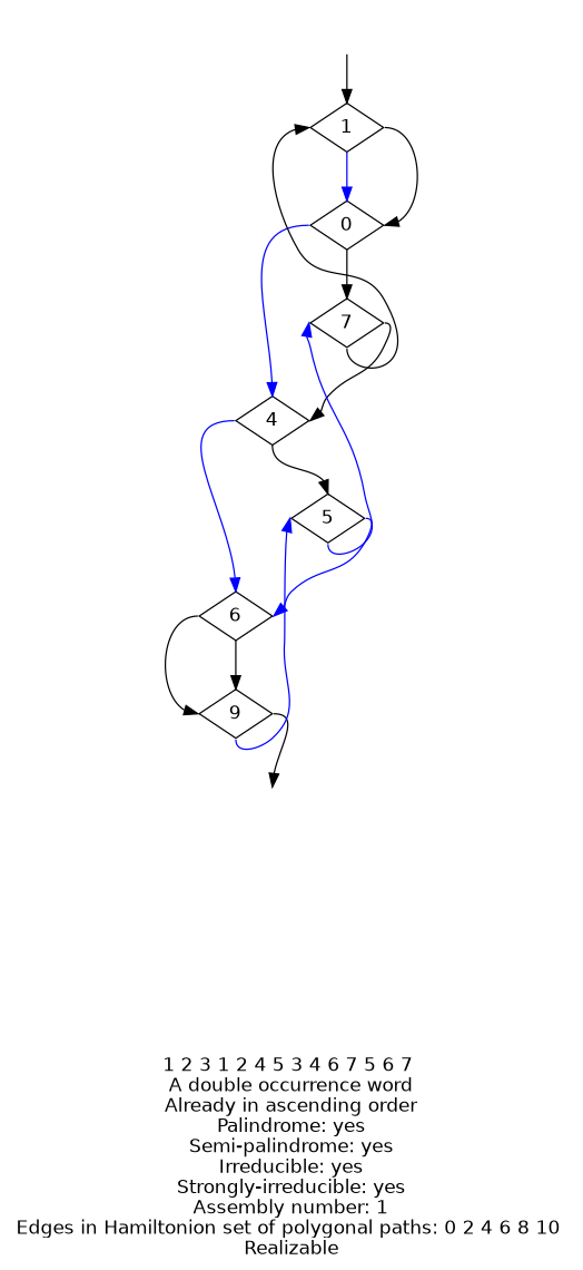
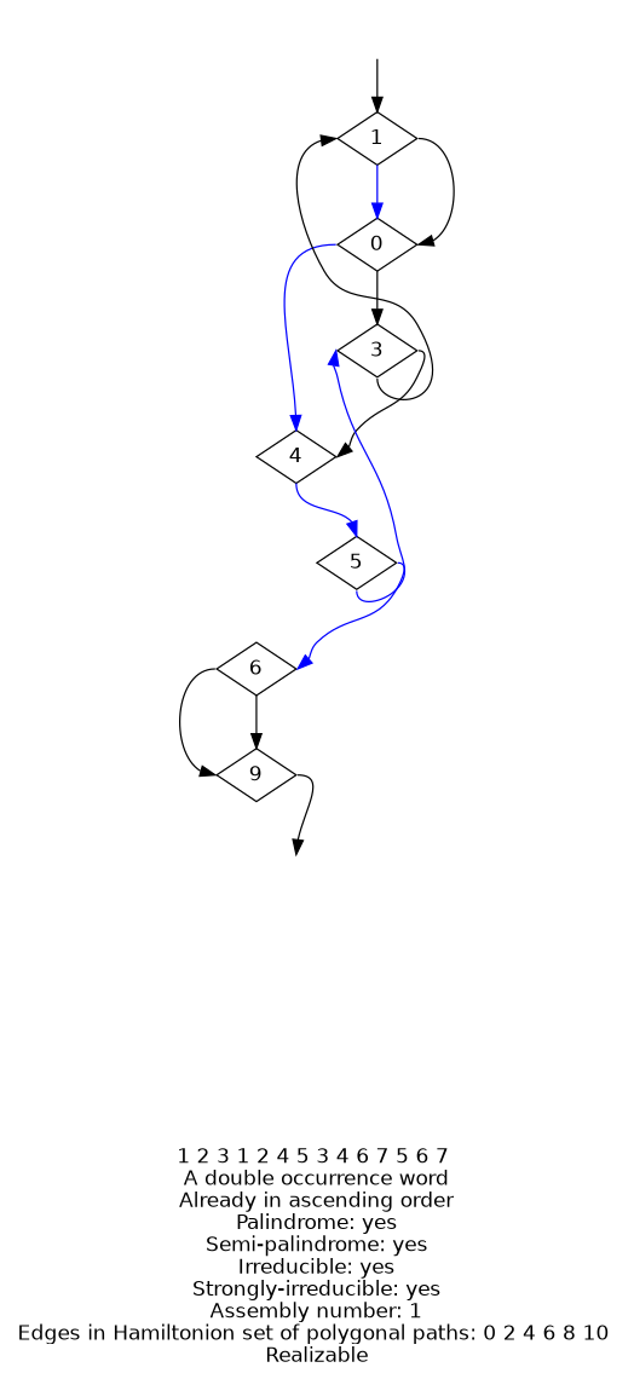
  digraph {
    fontname=Helvetica
    label="1 2 3 1 2 4 5 3 4 6 7 5 6 7 \nA double occurrence word\nAlready in ascending order\nPalindrome: yes\nSemi-palindrome: yes\nIrreducible: yes\nStrongly-irreducible: yes\nAssembly number: 1\nEdges in Hamiltonion set of polygonal paths: 0 2 4 6 8 10 \nRealizable\n"
    node [fontname=Helvetica shape=diamond]
    edge [headport=n tailport=s]
    a [style=invis]
    1
    n3 [label=0]
    b [style=invis]
-   3 [label=7]
+   3
    4
    5
    6
    n9 [label=9]
    a -> 1
    1 -> n3 [color=blue]
    1 -> n3 [headport=e tailport=e]
    n3 -> 3
    n3 -> 4 [color=blue tailport=w]
    3 -> 1 [color=black headport=w]
    3 -> 4 [headport=e tailport=e]
-   4 -> 5
-   4 -> 6 [color=blue tailport=w]
+   4 -> 5 [color=blue]
    5 -> 3 [color=blue headport=w]
    5 -> 6 [color=blue headport=e tailport=e]
    6 -> n9
    6 -> n9 [headport=w tailport=w]
    n9 -> b [tailport=e]
-   n9 -> 5 [color=blue headport=w]
  }
